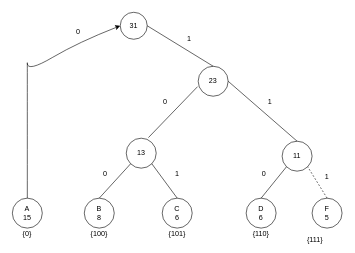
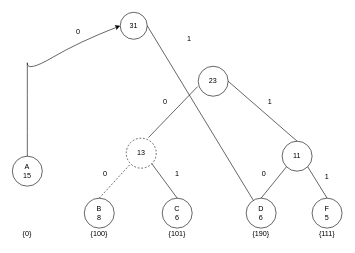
  <mxCell id="0" />
  <mxCell id="1" parent="0" />
- <mxCell id="2" value="&lt;div&gt;A&lt;/div&gt;15" style="ellipse;whiteSpace=wrap;html=1;aspect=fixed;" vertex="1" parent="1"><mxGeometry x="20" y="330" width="50" height="50" as="geometry" /></mxCell>
+ <mxCell id="2" value="&lt;div&gt;A&lt;/div&gt;15" style="ellipse;whiteSpace=wrap;html=1;aspect=fixed;" vertex="1" parent="1"><mxGeometry x="20" y="260" width="50" height="50" as="geometry" /></mxCell>
  <mxCell id="3" value="&lt;div&gt;B&lt;/div&gt;8" style="ellipse;whiteSpace=wrap;html=1;aspect=fixed;" vertex="1" parent="1"><mxGeometry x="140" y="330" width="50" height="50" as="geometry" /></mxCell>
  <mxCell id="4" value="&lt;div&gt;C&lt;/div&gt;6" style="ellipse;whiteSpace=wrap;html=1;aspect=fixed;" vertex="1" parent="1"><mxGeometry x="270" y="330" width="50" height="50" as="geometry" /></mxCell>
  <mxCell id="5" value="&lt;div&gt;D&lt;/div&gt;6" style="ellipse;whiteSpace=wrap;html=1;aspect=fixed;" vertex="1" parent="1"><mxGeometry x="410" y="330" width="50" height="50" as="geometry" /></mxCell>
  <mxCell id="6" value="&lt;div&gt;F&lt;/div&gt;5" style="ellipse;whiteSpace=wrap;html=1;aspect=fixed;" vertex="1" parent="1"><mxGeometry x="520" y="330" width="50" height="50" as="geometry" /></mxCell>
  <mxCell id="7" value="11" style="ellipse;whiteSpace=wrap;html=1;aspect=fixed;" vertex="1" parent="1"><mxGeometry x="470" y="235" width="50" height="50" as="geometry" /></mxCell>
  <mxCell id="8" value="" style="endArrow=none;html=1;exitX=0.5;exitY=0;exitDx=0;exitDy=0;entryX=0;entryY=1;entryDx=0;entryDy=0;" edge="1" parent="1" source="5" target="7"><mxGeometry width="50" height="50" relative="1" as="geometry"><mxPoint x="380" y="300" as="sourcePoint" /><mxPoint x="430" y="250" as="targetPoint" /></mxGeometry></mxCell>
- <mxCell id="9" value="" style="endArrow=none;html=1;exitX=0.5;exitY=0;exitDx=0;exitDy=0;entryX=1;entryY=1;entryDx=0;entryDy=0;dashed=1;" edge="1" parent="1" source="6" target="7"><mxGeometry width="50" height="50" relative="1" as="geometry"><mxPoint x="570" y="310" as="sourcePoint" /><mxPoint x="620" y="260" as="targetPoint" /></mxGeometry></mxCell>
- <mxCell id="10" value="13" style="ellipse;whiteSpace=wrap;html=1;aspect=fixed;" vertex="1" parent="1"><mxGeometry x="210" y="230" width="50" height="50" as="geometry" /></mxCell>
- <mxCell id="11" value="" style="endArrow=none;html=1;entryX=0;entryY=1;entryDx=0;entryDy=0;exitX=0.5;exitY=0;exitDx=0;exitDy=0;" edge="1" parent="1" source="3" target="10"><mxGeometry width="50" height="50" relative="1" as="geometry"><mxPoint x="90" y="240" as="sourcePoint" /><mxPoint x="140" y="190" as="targetPoint" /></mxGeometry></mxCell>
+ <mxCell id="9" value="" style="endArrow=none;html=1;exitX=0.5;exitY=0;exitDx=0;exitDy=0;entryX=1;entryY=1;entryDx=0;entryDy=0;" edge="1" parent="1" source="6" target="7"><mxGeometry width="50" height="50" relative="1" as="geometry"><mxPoint x="570" y="310" as="sourcePoint" /><mxPoint x="620" y="260" as="targetPoint" /></mxGeometry></mxCell>
+ <mxCell id="10" value="13" style="ellipse;whiteSpace=wrap;html=1;aspect=fixed;dashed=1;" vertex="1" parent="1"><mxGeometry x="210" y="230" width="50" height="50" as="geometry" /></mxCell>
+ <mxCell id="11" value="" style="endArrow=none;html=1;entryX=0;entryY=1;entryDx=0;entryDy=0;exitX=0.5;exitY=0;exitDx=0;exitDy=0;dashed=1;" edge="1" parent="1" source="3" target="10"><mxGeometry width="50" height="50" relative="1" as="geometry"><mxPoint x="90" y="240" as="sourcePoint" /><mxPoint x="140" y="190" as="targetPoint" /></mxGeometry></mxCell>
  <mxCell id="12" value="" style="endArrow=none;html=1;exitX=0.5;exitY=0;exitDx=0;exitDy=0;entryX=1;entryY=1;entryDx=0;entryDy=0;" edge="1" parent="1" source="4" target="10"><mxGeometry width="50" height="50" relative="1" as="geometry"><mxPoint x="290" y="260" as="sourcePoint" /><mxPoint x="340" y="210" as="targetPoint" /></mxGeometry></mxCell>
  <mxCell id="13" value="23" style="ellipse;whiteSpace=wrap;html=1;aspect=fixed;" vertex="1" parent="1"><mxGeometry x="330" y="110" width="50" height="50" as="geometry" /></mxCell>
  <mxCell id="14" value="" style="endArrow=none;html=1;entryX=-0.02;entryY=0.68;entryDx=0;entryDy=0;entryPerimeter=0;exitX=0.74;exitY=-0.02;exitDx=0;exitDy=0;exitPerimeter=0;" edge="1" parent="1" source="10" target="13"><mxGeometry width="50" height="50" relative="1" as="geometry"><mxPoint x="230" y="180" as="sourcePoint" /><mxPoint x="280" y="130" as="targetPoint" /></mxGeometry></mxCell>
  <mxCell id="15" value="" style="endArrow=none;html=1;exitX=0.5;exitY=0;exitDx=0;exitDy=0;entryX=1;entryY=0.5;entryDx=0;entryDy=0;" edge="1" parent="1" source="7" target="13"><mxGeometry width="50" height="50" relative="1" as="geometry"><mxPoint x="450" y="140" as="sourcePoint" /><mxPoint x="500" y="90" as="targetPoint" /></mxGeometry></mxCell>
  <mxCell id="16" value="31" style="ellipse;whiteSpace=wrap;html=1;aspect=fixed;" vertex="1" parent="1"><mxGeometry x="200" y="20" width="45" height="45" as="geometry" /></mxCell>
- <mxCell id="17" value="" style="endArrow=none;html=1;exitX=1;exitY=0.5;exitDx=0;exitDy=0;entryX=0.5;entryY=0;entryDx=0;entryDy=0;" edge="1" parent="1" source="16" target="13"><mxGeometry width="50" height="50" relative="1" as="geometry"><mxPoint x="310" y="70" as="sourcePoint" /><mxPoint x="360" y="20" as="targetPoint" /></mxGeometry></mxCell>
+ <mxCell id="17" value="" style="endArrow=none;html=1;exitX=1;exitY=0.5;exitDx=0;exitDy=0;" edge="1" parent="1" source="16" target="5"><mxGeometry width="50" height="50" relative="1" as="geometry"><mxPoint x="310" y="70" as="sourcePoint" /><mxPoint x="360" y="20" as="targetPoint" /></mxGeometry></mxCell>
  <mxCell id="18" value="" style="curved=1;endArrow=classic;html=1;entryX=0;entryY=0.5;entryDx=0;entryDy=0;exitX=0.5;exitY=0;exitDx=0;exitDy=0;" edge="1" parent="1" source="2" target="16"><mxGeometry width="50" height="50" relative="1" as="geometry"><mxPoint x="100" y="140" as="sourcePoint" /><mxPoint x="150" y="90" as="targetPoint" /><Array as="points"><mxPoint x="45" y="90" /><mxPoint x="45" y="120" /><mxPoint x="130" y="70" /></Array></mxGeometry></mxCell>
  <mxCell id="19" value="0" style="text;html=1;strokeColor=none;fillColor=none;align=center;verticalAlign=middle;whiteSpace=wrap;rounded=0;" vertex="1" parent="1"><mxGeometry x="110" y="42.5" width="40" height="20" as="geometry" /></mxCell>
  <mxCell id="20" value="1" style="text;html=1;strokeColor=none;fillColor=none;align=center;verticalAlign=middle;whiteSpace=wrap;rounded=0;" vertex="1" parent="1"><mxGeometry x="295" y="55" width="40" height="20" as="geometry" /></mxCell>
  <mxCell id="21" value="0" style="text;html=1;strokeColor=none;fillColor=none;align=center;verticalAlign=middle;whiteSpace=wrap;rounded=0;" vertex="1" parent="1"><mxGeometry x="255" y="160" width="40" height="20" as="geometry" /></mxCell>
  <mxCell id="22" value="1" style="text;html=1;strokeColor=none;fillColor=none;align=center;verticalAlign=middle;whiteSpace=wrap;rounded=0;" vertex="1" parent="1"><mxGeometry x="430" y="160" width="40" height="20" as="geometry" /></mxCell>
  <mxCell id="23" value="0" style="text;html=1;strokeColor=none;fillColor=none;align=center;verticalAlign=middle;whiteSpace=wrap;rounded=0;" vertex="1" parent="1"><mxGeometry x="155" y="280" width="40" height="20" as="geometry" /></mxCell>
  <mxCell id="24" value="1" style="text;html=1;strokeColor=none;fillColor=none;align=center;verticalAlign=middle;whiteSpace=wrap;rounded=0;" vertex="1" parent="1"><mxGeometry x="275" y="280" width="40" height="20" as="geometry" /></mxCell>
  <mxCell id="25" value="0" style="text;html=1;strokeColor=none;fillColor=none;align=center;verticalAlign=middle;whiteSpace=wrap;rounded=0;" vertex="1" parent="1"><mxGeometry x="420" y="280" width="40" height="20" as="geometry" /></mxCell>
  <mxCell id="26" value="1" style="text;html=1;strokeColor=none;fillColor=none;align=center;verticalAlign=middle;whiteSpace=wrap;rounded=0;" vertex="1" parent="1"><mxGeometry x="525" y="285" width="40" height="20" as="geometry" /></mxCell>
  <mxCell id="27" value="{0}" style="text;html=1;strokeColor=none;fillColor=none;align=center;verticalAlign=middle;whiteSpace=wrap;rounded=0;" vertex="1" parent="1"><mxGeometry x="25" y="380" width="40" height="20" as="geometry" /></mxCell>
  <mxCell id="28" value="{100}" style="text;html=1;strokeColor=none;fillColor=none;align=center;verticalAlign=middle;whiteSpace=wrap;rounded=0;" vertex="1" parent="1"><mxGeometry x="145" y="379" width="40" height="20" as="geometry" /></mxCell>
  <mxCell id="29" value="{101}" style="text;html=1;strokeColor=none;fillColor=none;align=center;verticalAlign=middle;whiteSpace=wrap;rounded=0;" vertex="1" parent="1"><mxGeometry x="275" y="380" width="40" height="20" as="geometry" /></mxCell>
- <mxCell id="30" value="{110}" style="text;html=1;strokeColor=none;fillColor=none;align=center;verticalAlign=middle;whiteSpace=wrap;rounded=0;" vertex="1" parent="1"><mxGeometry x="415" y="380" width="40" height="20" as="geometry" /></mxCell>
- <mxCell id="31" value="{111}" style="text;html=1;strokeColor=none;fillColor=none;align=center;verticalAlign=middle;whiteSpace=wrap;rounded=0;" vertex="1" parent="1"><mxGeometry x="505" y="390" width="40" height="20" as="geometry" /></mxCell>
+ <mxCell id="30" value="{190}" style="text;html=1;strokeColor=none;fillColor=none;align=center;verticalAlign=middle;whiteSpace=wrap;rounded=0;" vertex="1" parent="1"><mxGeometry x="415" y="380" width="40" height="20" as="geometry" /></mxCell>
+ <mxCell id="31" value="{111}" style="text;html=1;strokeColor=none;fillColor=none;align=center;verticalAlign=middle;whiteSpace=wrap;rounded=0;" vertex="1" parent="1"><mxGeometry x="525" y="380" width="40" height="20" as="geometry" /></mxCell>
